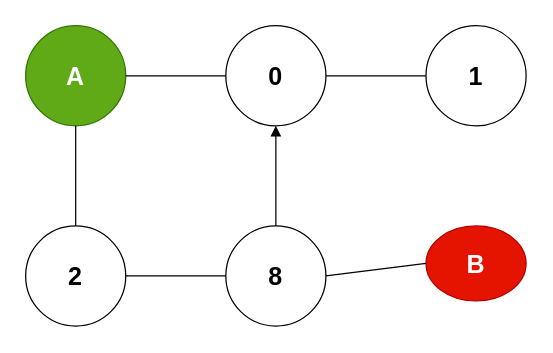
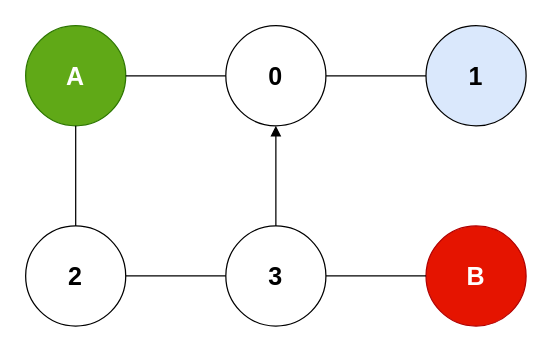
  <mxCell id="0" />
  <mxCell id="1" parent="0" />
  <mxCell id="2" value="&lt;font style=&quot;font-size: 20px;&quot;&gt;&lt;b&gt;A&lt;/b&gt;&lt;/font&gt;" style="ellipse;whiteSpace=wrap;html=1;aspect=fixed;fillColor=#60a917;fontColor=#ffffff;strokeColor=#2D7600;" parent="1" vertex="1"><mxGeometry x="20" y="20" width="80" height="80" as="geometry" /></mxCell>
  <mxCell id="3" value="&lt;b&gt;&lt;font style=&quot;font-size: 20px;&quot;&gt;0&lt;/font&gt;&lt;/b&gt;" style="ellipse;whiteSpace=wrap;html=1;aspect=fixed;" parent="1" vertex="1"><mxGeometry x="180" y="20" width="80" height="80" as="geometry" /></mxCell>
- <mxCell id="4" value="&lt;span style=&quot;font-size: 20px;&quot;&gt;&lt;b&gt;1&lt;/b&gt;&lt;/span&gt;" style="ellipse;whiteSpace=wrap;html=1;aspect=fixed;" parent="1" vertex="1"><mxGeometry x="340" y="20" width="80" height="80" as="geometry" /></mxCell>
- <mxCell id="5" value="&lt;font style=&quot;font-size: 20px;&quot;&gt;&lt;b&gt;B&lt;/b&gt;&lt;/font&gt;" style="ellipse;whiteSpace=wrap;html=1;aspect=fixed;fillColor=light-dark(#E51400,#FF0000);fontColor=#ffffff;strokeColor=#B20000;" parent="1" vertex="1"><mxGeometry x="340" y="180" width="80" height="60" as="geometry" /></mxCell>
+ <mxCell id="4" value="&lt;span style=&quot;font-size: 20px;&quot;&gt;&lt;b&gt;1&lt;/b&gt;&lt;/span&gt;" style="ellipse;whiteSpace=wrap;html=1;aspect=fixed;fillColor=#dae8fc;" parent="1" vertex="1"><mxGeometry x="340" y="20" width="80" height="80" as="geometry" /></mxCell>
+ <mxCell id="5" value="&lt;font style=&quot;font-size: 20px;&quot;&gt;&lt;b&gt;B&lt;/b&gt;&lt;/font&gt;" style="ellipse;whiteSpace=wrap;html=1;aspect=fixed;fillColor=light-dark(#E51400,#FF0000);fontColor=#ffffff;strokeColor=#B20000;" parent="1" vertex="1"><mxGeometry x="340" y="180" width="80" height="80" as="geometry" /></mxCell>
  <mxCell id="6" value="&lt;span style=&quot;font-size: 20px;&quot;&gt;&lt;b&gt;2&lt;/b&gt;&lt;/span&gt;" style="ellipse;whiteSpace=wrap;html=1;aspect=fixed;" parent="1" vertex="1"><mxGeometry x="20" y="180" width="80" height="80" as="geometry" /></mxCell>
  <mxCell id="7" value="" style="endArrow=none;html=1;rounded=0;entryX=0;entryY=0.5;entryDx=0;entryDy=0;exitX=1;exitY=0.5;exitDx=0;exitDy=0;" parent="1" source="3" target="4" edge="1"><mxGeometry width="50" height="50" relative="1" as="geometry"><mxPoint x="220" y="270" as="sourcePoint" /><mxPoint x="270" y="220" as="targetPoint" /></mxGeometry></mxCell>
  <mxCell id="8" value="" style="endArrow=none;html=1;rounded=0;entryX=0;entryY=0.5;entryDx=0;entryDy=0;exitX=1;exitY=0.5;exitDx=0;exitDy=0;" parent="1" source="2" target="3" edge="1"><mxGeometry width="50" height="50" relative="1" as="geometry"><mxPoint x="220" y="270" as="sourcePoint" /><mxPoint x="270" y="220" as="targetPoint" /></mxGeometry></mxCell>
- <mxCell id="9" value="&lt;span style=&quot;font-size: 20px;&quot;&gt;&lt;b&gt;8&lt;/b&gt;&lt;/span&gt;" style="ellipse;whiteSpace=wrap;html=1;aspect=fixed;" vertex="1" parent="1"><mxGeometry x="180" y="180" width="80" height="80" as="geometry" /></mxCell>
+ <mxCell id="9" value="&lt;span style=&quot;font-size: 20px;&quot;&gt;&lt;b&gt;3&lt;/b&gt;&lt;/span&gt;" style="ellipse;whiteSpace=wrap;html=1;aspect=fixed;" vertex="1" parent="1"><mxGeometry x="180" y="180" width="80" height="80" as="geometry" /></mxCell>
  <mxCell id="10" value="" style="endArrow=none;html=1;entryX=0.5;entryY=1;entryDx=0;entryDy=0;exitX=0.5;exitY=0;exitDx=0;exitDy=0;" edge="1" parent="1" source="6" target="2"><mxGeometry width="50" height="50" relative="1" as="geometry"><mxPoint x="200" y="170" as="sourcePoint" /><mxPoint x="250" y="120" as="targetPoint" /></mxGeometry></mxCell>
  <mxCell id="11" value="" style="endArrow=none;html=1;exitX=1;exitY=0.5;exitDx=0;exitDy=0;entryX=0;entryY=0.5;entryDx=0;entryDy=0;" edge="1" parent="1" source="6" target="9"><mxGeometry width="50" height="50" relative="1" as="geometry"><mxPoint x="200" y="170" as="sourcePoint" /><mxPoint x="250" y="120" as="targetPoint" /></mxGeometry></mxCell>
  <mxCell id="12" value="" style="endArrow=none;html=1;entryX=0;entryY=0.5;entryDx=0;entryDy=0;exitX=1;exitY=0.5;exitDx=0;exitDy=0;" edge="1" parent="1" source="9" target="5"><mxGeometry width="50" height="50" relative="1" as="geometry"><mxPoint x="200" y="170" as="sourcePoint" /><mxPoint x="250" y="120" as="targetPoint" /></mxGeometry></mxCell>
  <mxCell id="13" value="" style="endArrow=block;html=1;entryX=0.5;entryY=1;entryDx=0;entryDy=0;exitX=0.5;exitY=0;exitDx=0;exitDy=0;" edge="1" parent="1" source="9" target="3"><mxGeometry width="50" height="50" relative="1" as="geometry"><mxPoint x="200" y="170" as="sourcePoint" /><mxPoint x="250" y="120" as="targetPoint" /></mxGeometry></mxCell>
